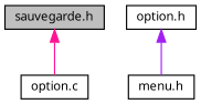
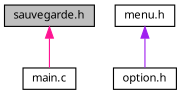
  digraph {
    fontname="Noto Sans"
    node [color=black fillcolor=white fontname="Noto Sans" fontsize=10 shape=record style=filled]
    edge [dir=back fontname="Noto Sans" fontsize=10 labelfontname=Helvetica labelfontsize=10 style=solid]
    n1 [fillcolor=grey75 fontcolor=black height=0.2 label="sauvegarde.h" width=0.4]
-   n2 [height=0.2 label="option.c" width=0.4]
+   n2 [height=0.2 label="main.c" width=0.4]
    n3 [height=0.2 label="menu.h" width=0.4]
    n4 [height=0.2 label="option.h" width=0.4]
    n1 -> n2 [color=deeppink]
-   n4 -> n3 [color=purple]
+   n3 -> n4 [color=purple]
  }
